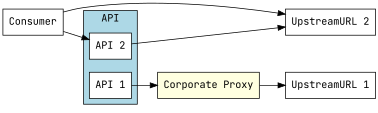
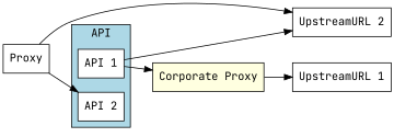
  digraph {
    fontname="JetBrains Mono"
    rankdir=LR
    node [fontname="JetBrains Mono" shape=box]
    edge [fontname="JetBrains Mono"]
    "UpstreamURL 1"
    "UpstreamURL 2"
    "API 1" [fillcolor=white style=filled]
    "API 2" [fillcolor=white style=filled]
    "Corporate Proxy" [fillcolor=lightyellow style=filled]
-   Consumer
+   Consumer [label=Proxy]
    subgraph sub_1 {
      rank=same
      "UpstreamURL 1"
      "UpstreamURL 2"
    }
    subgraph cluster_2 {
      fillcolor=lightblue
      label=API
      style=filled
      "API 1"
      "API 2"
    }
    "API 1" -> "Corporate Proxy"
-   "API 2" -> "UpstreamURL 2"
+   "API 1" -> "UpstreamURL 2"
    "Corporate Proxy" -> "UpstreamURL 1"
    Consumer -> "UpstreamURL 2"
    Consumer -> "API 2"
  }
